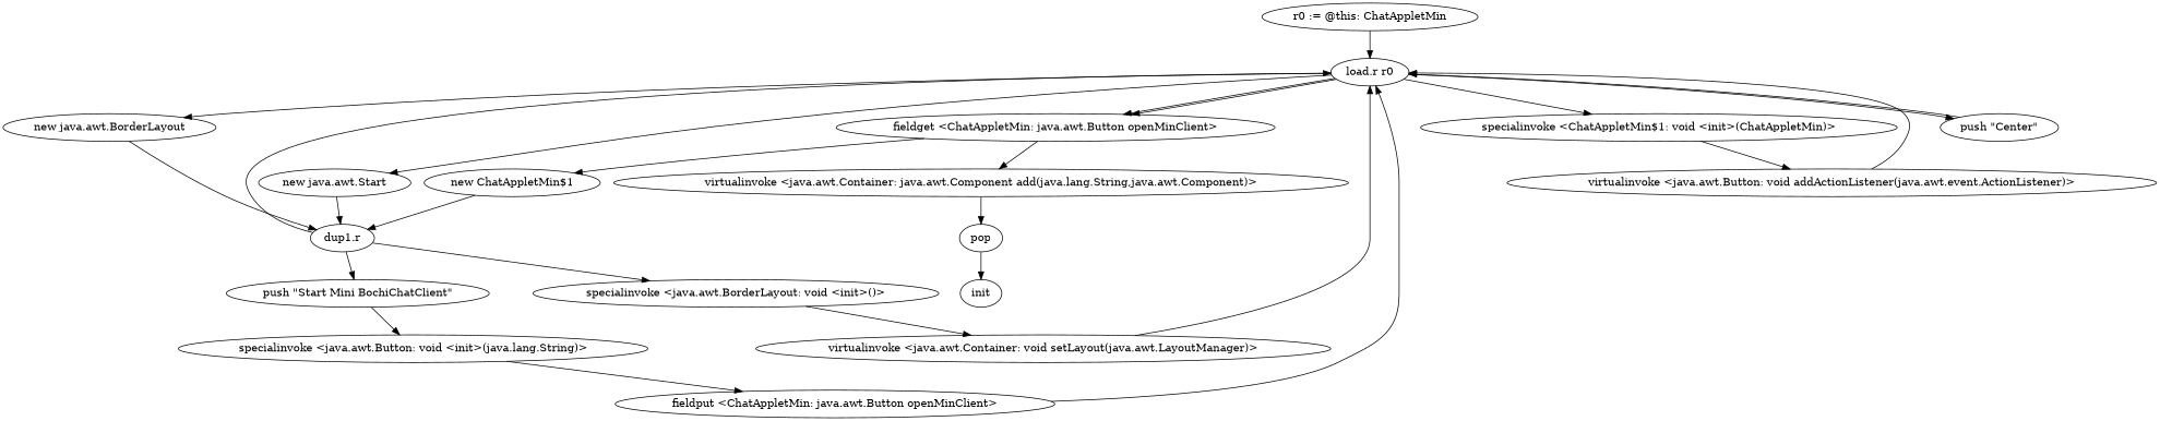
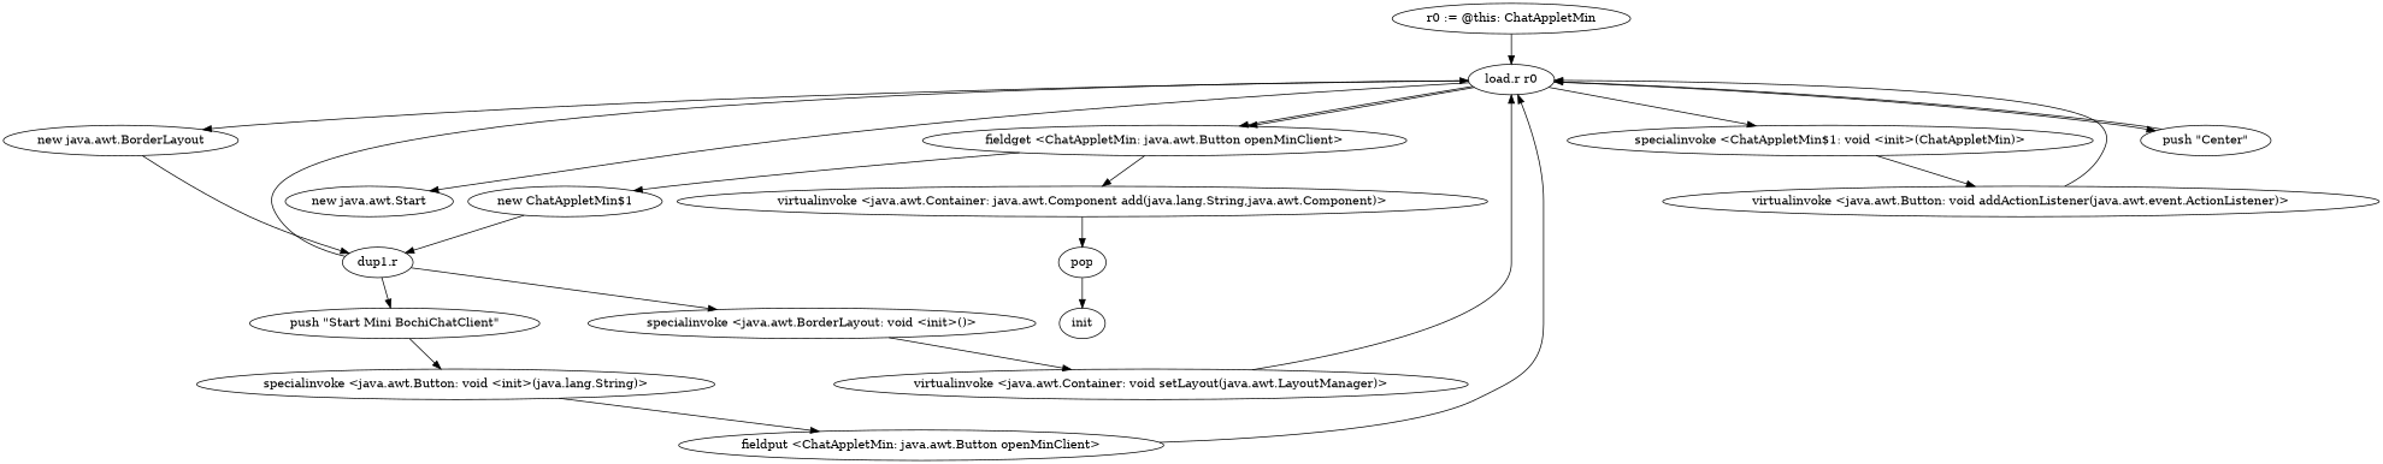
  digraph {
    "r0 := @this: ChatAppletMin"
    "load.r r0"
    n3 [label="new java.awt.Start"]
    "fieldget <ChatAppletMin: java.awt.Button openMinClient>"
    "specialinvoke <ChatAppletMin$1: void <init>(ChatAppletMin)>"
    "new java.awt.BorderLayout"
    "push \"Center\""
    "dup1.r"
    "new ChatAppletMin$1"
    "virtualinvoke <java.awt.Container: java.awt.Component add(java.lang.String,java.awt.Component)>"
    "virtualinvoke <java.awt.Button: void addActionListener(java.awt.event.ActionListener)>"
    "push \"Start Mini BochiChatClient\""
    "specialinvoke <java.awt.BorderLayout: void <init>()>"
    "specialinvoke <java.awt.Button: void <init>(java.lang.String)>"
    "virtualinvoke <java.awt.Container: void setLayout(java.awt.LayoutManager)>"
    "fieldput <ChatAppletMin: java.awt.Button openMinClient>"
    pop
    n18 [label=init]
    "r0 := @this: ChatAppletMin" -> "load.r r0"
    "load.r r0" -> n3
    "load.r r0" -> "fieldget <ChatAppletMin: java.awt.Button openMinClient>"
    "load.r r0" -> "fieldget <ChatAppletMin: java.awt.Button openMinClient>"
    "load.r r0" -> "specialinvoke <ChatAppletMin$1: void <init>(ChatAppletMin)>"
    "load.r r0" -> "new java.awt.BorderLayout"
    "load.r r0" -> "push \"Center\""
-   n3 -> "dup1.r"
    "fieldget <ChatAppletMin: java.awt.Button openMinClient>" -> "new ChatAppletMin$1"
    "fieldget <ChatAppletMin: java.awt.Button openMinClient>" -> "virtualinvoke <java.awt.Container: java.awt.Component add(java.lang.String,java.awt.Component)>"
    "specialinvoke <ChatAppletMin$1: void <init>(ChatAppletMin)>" -> "virtualinvoke <java.awt.Button: void addActionListener(java.awt.event.ActionListener)>"
    "new java.awt.BorderLayout" -> "dup1.r"
    "push \"Center\"" -> "load.r r0"
    "dup1.r" -> "load.r r0"
    "dup1.r" -> "push \"Start Mini BochiChatClient\""
    "dup1.r" -> "specialinvoke <java.awt.BorderLayout: void <init>()>"
    "new ChatAppletMin$1" -> "dup1.r"
    "virtualinvoke <java.awt.Container: java.awt.Component add(java.lang.String,java.awt.Component)>" -> pop
    "virtualinvoke <java.awt.Button: void addActionListener(java.awt.event.ActionListener)>" -> "load.r r0"
    "push \"Start Mini BochiChatClient\"" -> "specialinvoke <java.awt.Button: void <init>(java.lang.String)>"
    "specialinvoke <java.awt.BorderLayout: void <init>()>" -> "virtualinvoke <java.awt.Container: void setLayout(java.awt.LayoutManager)>"
    "specialinvoke <java.awt.Button: void <init>(java.lang.String)>" -> "fieldput <ChatAppletMin: java.awt.Button openMinClient>"
    "virtualinvoke <java.awt.Container: void setLayout(java.awt.LayoutManager)>" -> "load.r r0"
    "fieldput <ChatAppletMin: java.awt.Button openMinClient>" -> "load.r r0"
    pop -> n18
  }
